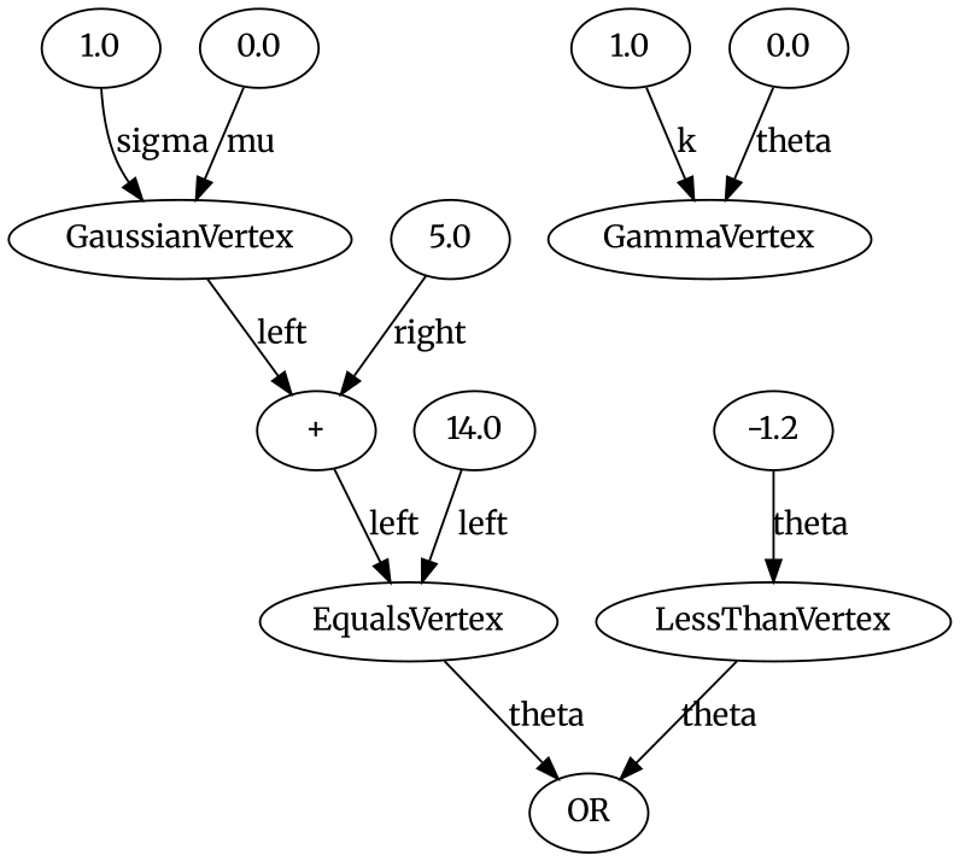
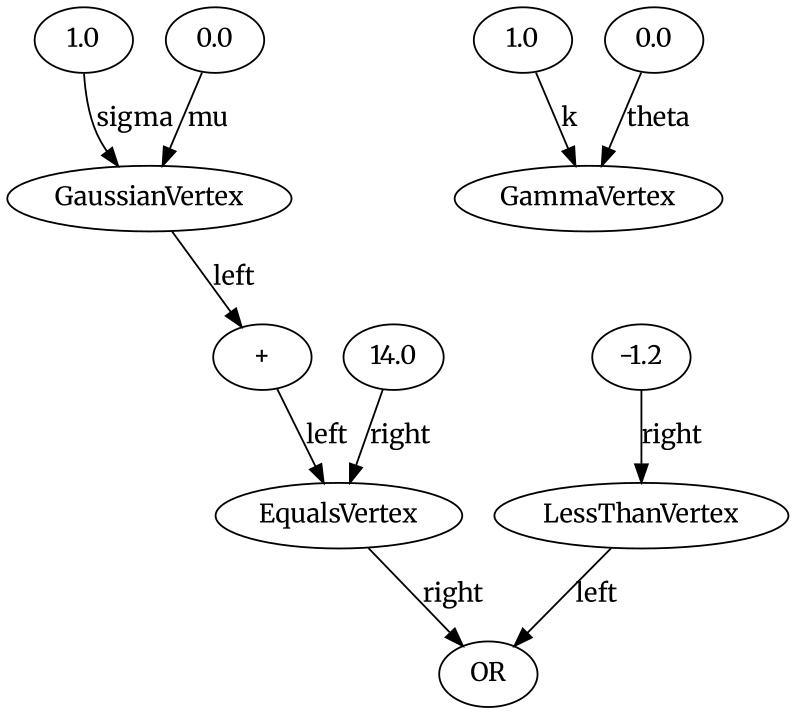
  digraph {
    fontname=Merriweather
    node [fontname=Merriweather]
    edge [fontname=Merriweather]
    n1 [label=1.0]
    n2 [label=GaussianVertex]
    n3 [label="+"]
    n4 [label=EqualsVertex]
-   n5 [label=5.0]
    n6 [label=OR]
    n7 [label=14.0]
    n8 [label=1.0]
    n9 [label=GammaVertex]
    n10 [label=LessThanVertex]
    n11 [label=-1.2]
    n12 [label=0.0]
    n13 [label=0.0]
    n1 -> n2 [label=sigma]
    n2 -> n3 [label=left]
    n3 -> n4 [label=left]
-   n4 -> n6 [label=theta]
-   n5 -> n3 [label=right]
-   n7 -> n4 [label=left]
+   n4 -> n6 [label=right]
+   n7 -> n4 [label=right]
    n8 -> n9 [label=k]
-   n10 -> n6 [label=theta]
-   n11 -> n10 [label=theta]
+   n10 -> n6 [label=left]
+   n11 -> n10 [label=right]
    n12 -> n2 [label=mu]
    n13 -> n9 [label=theta]
  }
